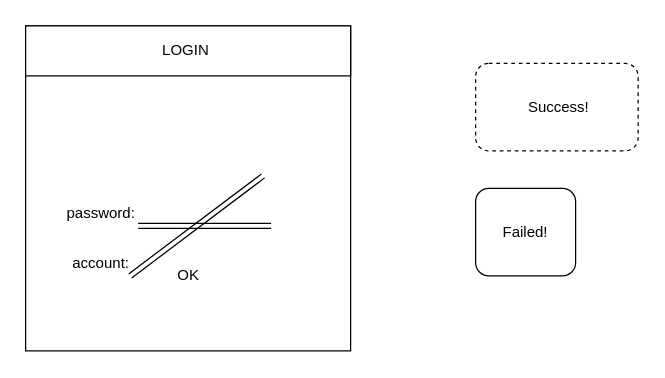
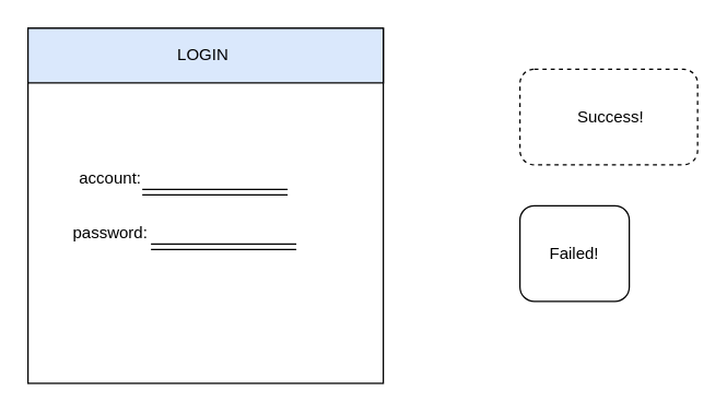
  <mxCell id="0" />
  <mxCell id="1" parent="0" />
  <mxCell id="2" value="&amp;nbsp;Success!" style="rounded=1;whiteSpace=wrap;html=1;dashed=1;" vertex="1" parent="1"><mxGeometry x="380" y="50" width="130" height="70" as="geometry" /></mxCell>
  <mxCell id="3" value="" style="whiteSpace=wrap;html=1;aspect=fixed;" vertex="1" parent="1"><mxGeometry x="20" y="20" width="260" height="260" as="geometry" /></mxCell>
- <mxCell id="4" value="LOGIN&amp;nbsp;" style="rounded=0;whiteSpace=wrap;html=1;" vertex="1" parent="1"><mxGeometry x="20" y="20" width="260" height="40" as="geometry" /></mxCell>
+ <mxCell id="4" value="LOGIN&amp;nbsp;" style="rounded=0;whiteSpace=wrap;html=1;fillColor=#dae8fc;" vertex="1" parent="1"><mxGeometry x="20" y="20" width="260" height="40" as="geometry" /></mxCell>
  <mxCell id="5" style="edgeStyle=none;rounded=0;orthogonalLoop=1;jettySize=auto;html=1;exitX=0.894;exitY=1.002;exitDx=0;exitDy=0;exitPerimeter=0;shape=link;" edge="1" parent="1" source="6"><mxGeometry relative="1" as="geometry"><mxPoint x="210" y="140" as="targetPoint" /><Array as="points"><mxPoint x="210" y="140" /></Array></mxGeometry></mxCell>
- <mxCell id="6" value="account:" style="text;html=1;resizable=0;autosize=1;align=center;verticalAlign=middle;points=[];fillColor=none;strokeColor=none;rounded=0;" vertex="1" parent="1"><mxGeometry x="50" y="200" width="60" height="20" as="geometry" /></mxCell>
+ <mxCell id="6" value="account:" style="text;html=1;resizable=0;autosize=1;align=center;verticalAlign=middle;points=[];fillColor=none;strokeColor=none;rounded=0;" vertex="1" parent="1"><mxGeometry x="50" y="120" width="60" height="20" as="geometry" /></mxCell>
  <mxCell id="7" value="password:" style="text;html=1;resizable=0;autosize=1;align=center;verticalAlign=middle;points=[];fillColor=none;strokeColor=none;rounded=0;" vertex="1" parent="1"><mxGeometry x="45" y="160" width="70" height="20" as="geometry" /></mxCell>
  <mxCell id="8" style="edgeStyle=none;rounded=0;orthogonalLoop=1;jettySize=auto;html=1;exitX=0.894;exitY=1.002;exitDx=0;exitDy=0;exitPerimeter=0;shape=link;" edge="1" parent="1"><mxGeometry relative="1" as="geometry"><mxPoint x="216.36" y="180" as="targetPoint" /><mxPoint x="110" y="180.04" as="sourcePoint" /><Array as="points"><mxPoint x="216.36" y="180" /></Array></mxGeometry></mxCell>
- <mxCell id="9" value="OK" style="text;html=1;resizable=0;autosize=1;align=center;verticalAlign=middle;points=[];fillColor=none;strokeColor=none;rounded=0;" vertex="1" parent="1"><mxGeometry x="135" y="210" width="30" height="20" as="geometry" /></mxCell>
  <mxCell id="10" value="Failed!" style="rounded=1;whiteSpace=wrap;html=1;" vertex="1" parent="1"><mxGeometry x="380" y="150" width="80" height="70" as="geometry" /></mxCell>
